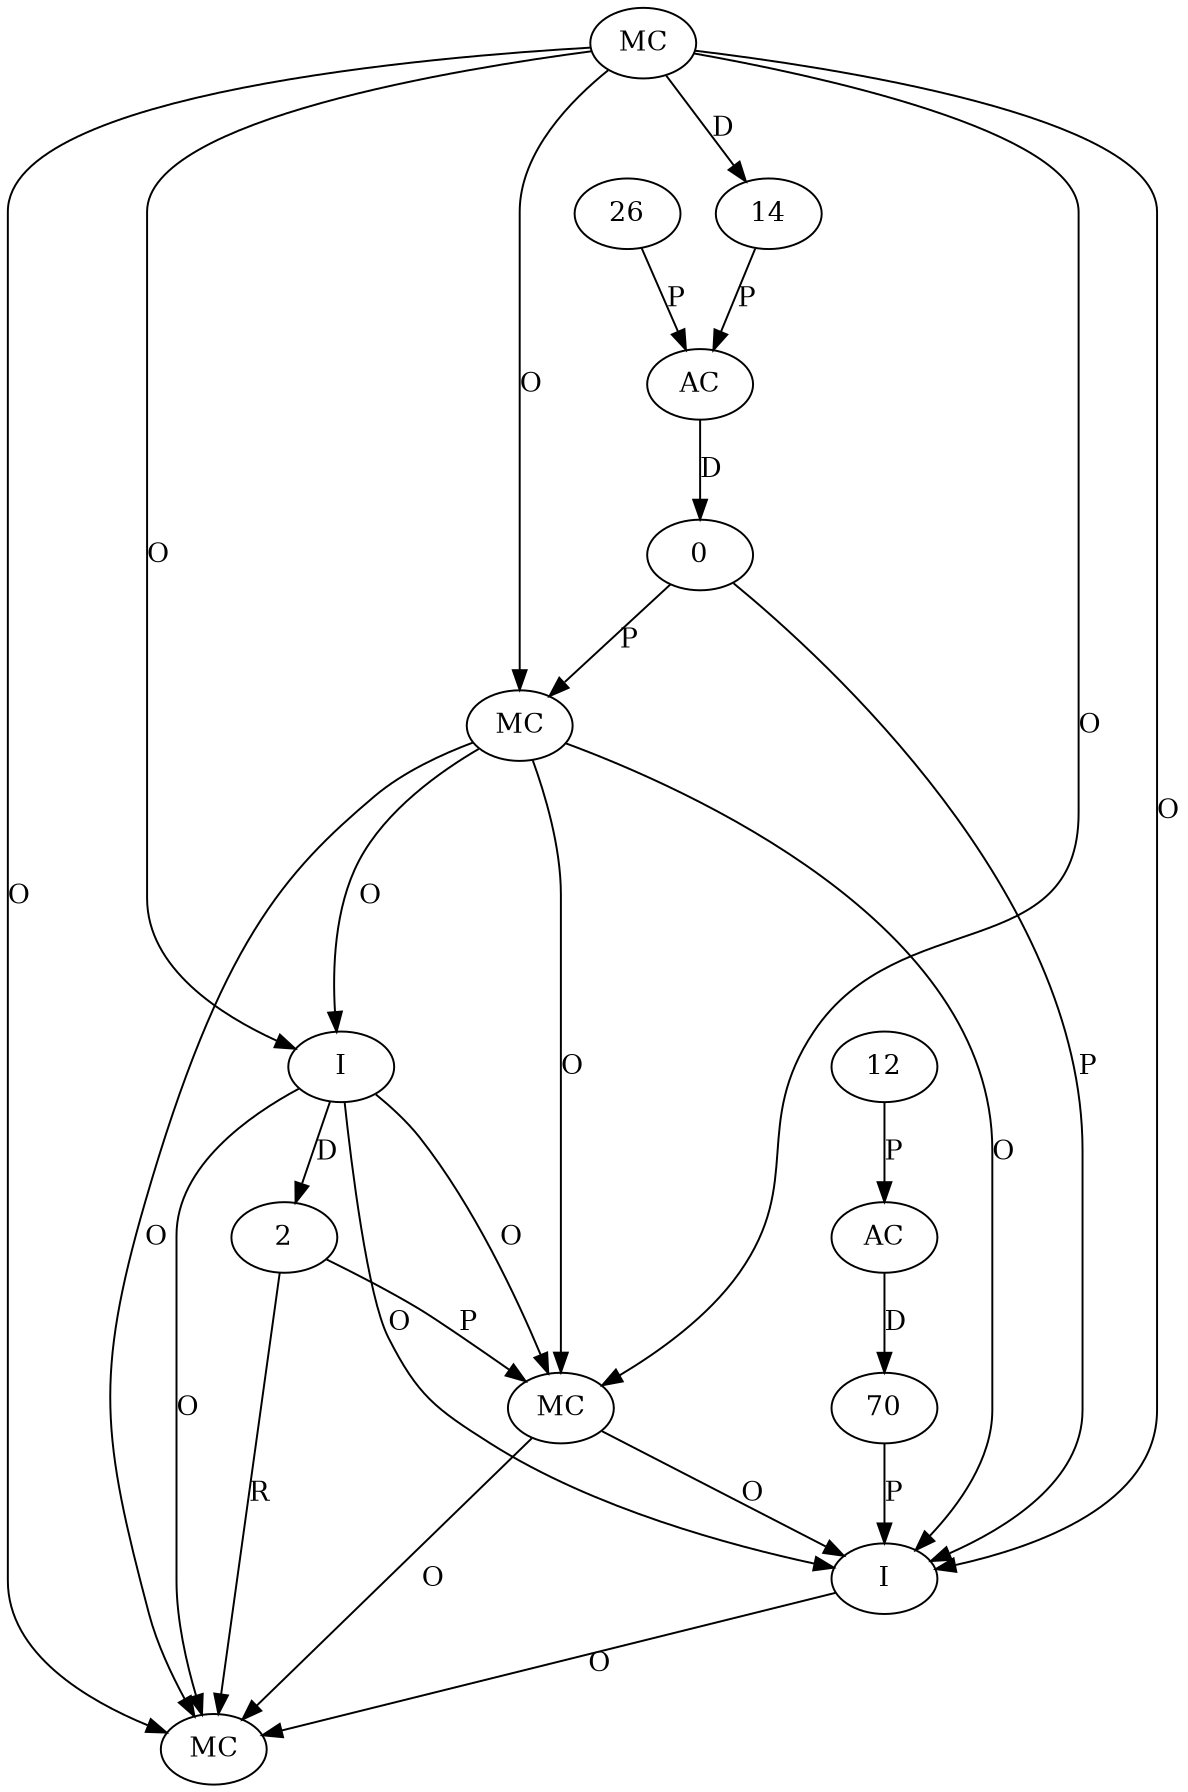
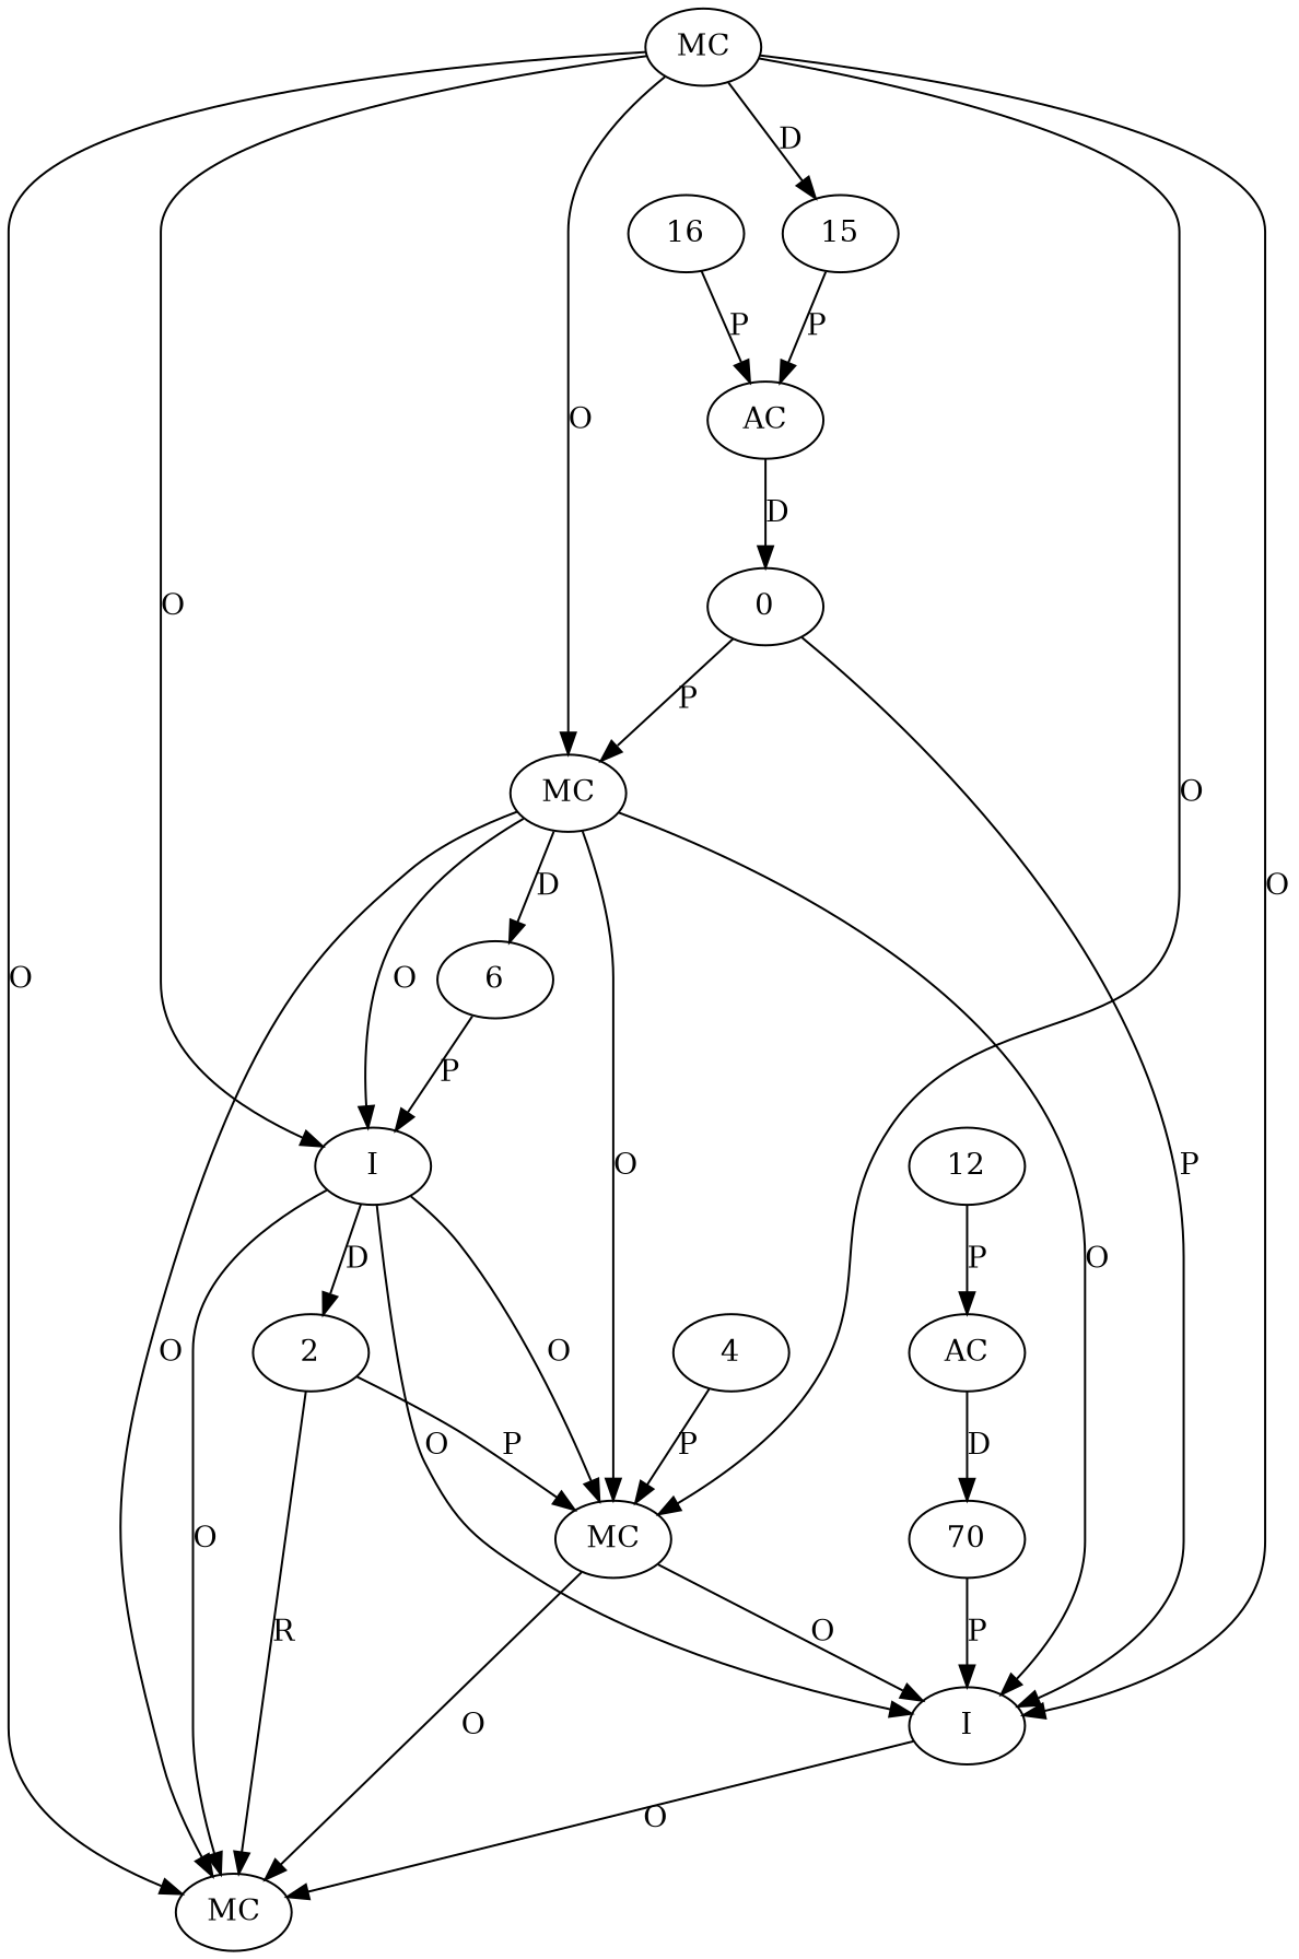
  digraph {
    node [t=DateTimeFieldType]
    n1 [l=980 label=MC s="size()" t=Collection]
    2 [n=types t=List]
    n3 [l=978 label=MC s="forFields()" t=ISODateTimeFormat]
    n4 [l=979 label=I t=Partial]
+   4 [t=boolean v=true]
    n6 [l=977 label=I t=ArrayList]
+   6 [n=dummy_ t=List]
    n8 [l=977 label=MC s="asList()" t=Arrays]
    n9 [label=0 n=fields t="DateTimeFieldType[]"]
    n10 [label=70 n=values t="int[]"]
    n11 [l=976 label=AC t=int]
    12 [t=int v=25]
    n13 [l=971 label=AC]
-   14 [n=dummy_]
+   14 [n=dummy_ label=15]
    n15 [l=972 label=MC s="hourOfDay()"]
-   16 [n=dummy_ label=26]
+   16 [n=dummy_]
    2 -> n1 [label=R]
    2 -> n3 [label=P]
    n3 -> n1 [label=O]
    n3 -> n4 [label=O]
    n4 -> n1 [label=O]
+   4 -> n3 [label=P]
    n6 -> n1 [label=O]
    n6 -> 2 [label=D]
    n6 -> n3 [label=O]
    n6 -> n4 [label=O]
+   6 -> n6 [label=P]
    n8 -> n1 [label=O]
    n8 -> n3 [label=O]
    n8 -> n4 [label=O]
    n8 -> n6 [label=O]
+   n8 -> 6 [label=D]
    n9 -> n4 [label=P]
    n9 -> n8 [label=P]
    n10 -> n4 [label=P]
    n11 -> n10 [label=D]
    12 -> n11 [label=P]
    n13 -> n9 [label=D]
    14 -> n13 [label=P]
    n15 -> n1 [label=O]
    n15 -> n3 [label=O]
    n15 -> n4 [label=O]
    n15 -> n6 [label=O]
    n15 -> n8 [label=O]
    n15 -> 14 [label=D]
    16 -> n13 [label=P]
  }
